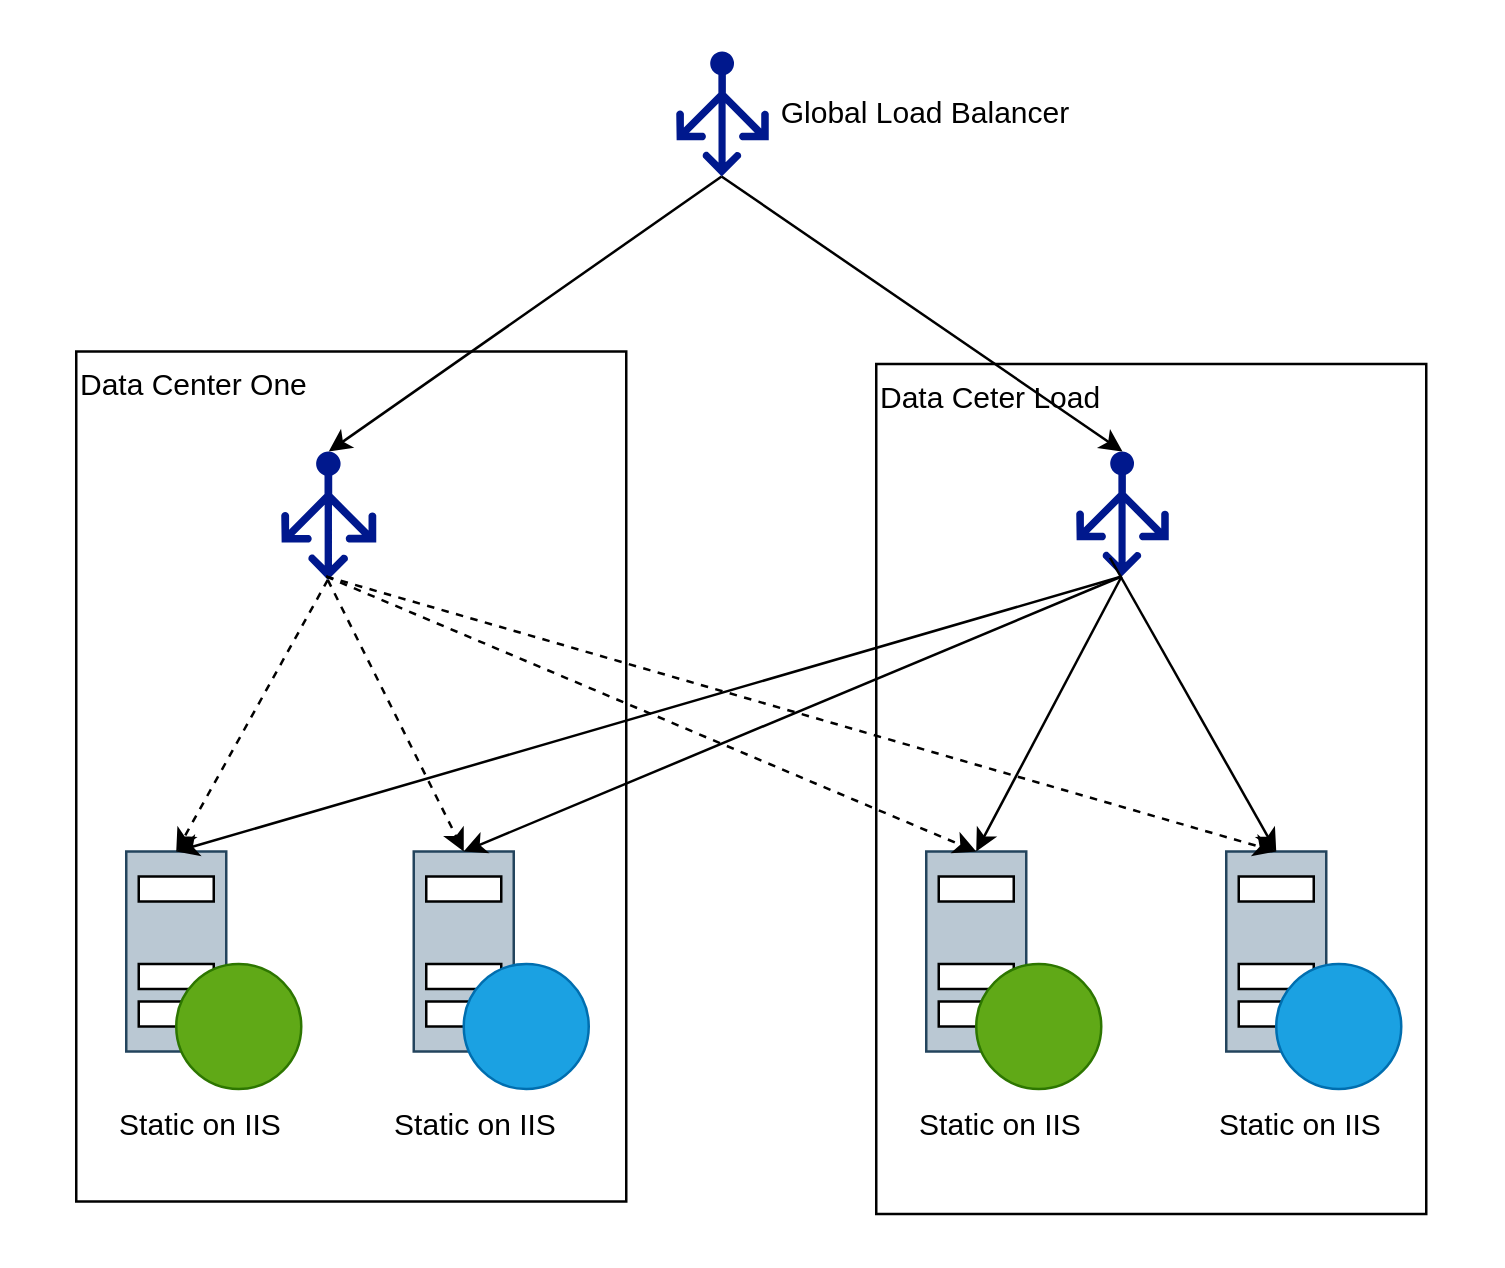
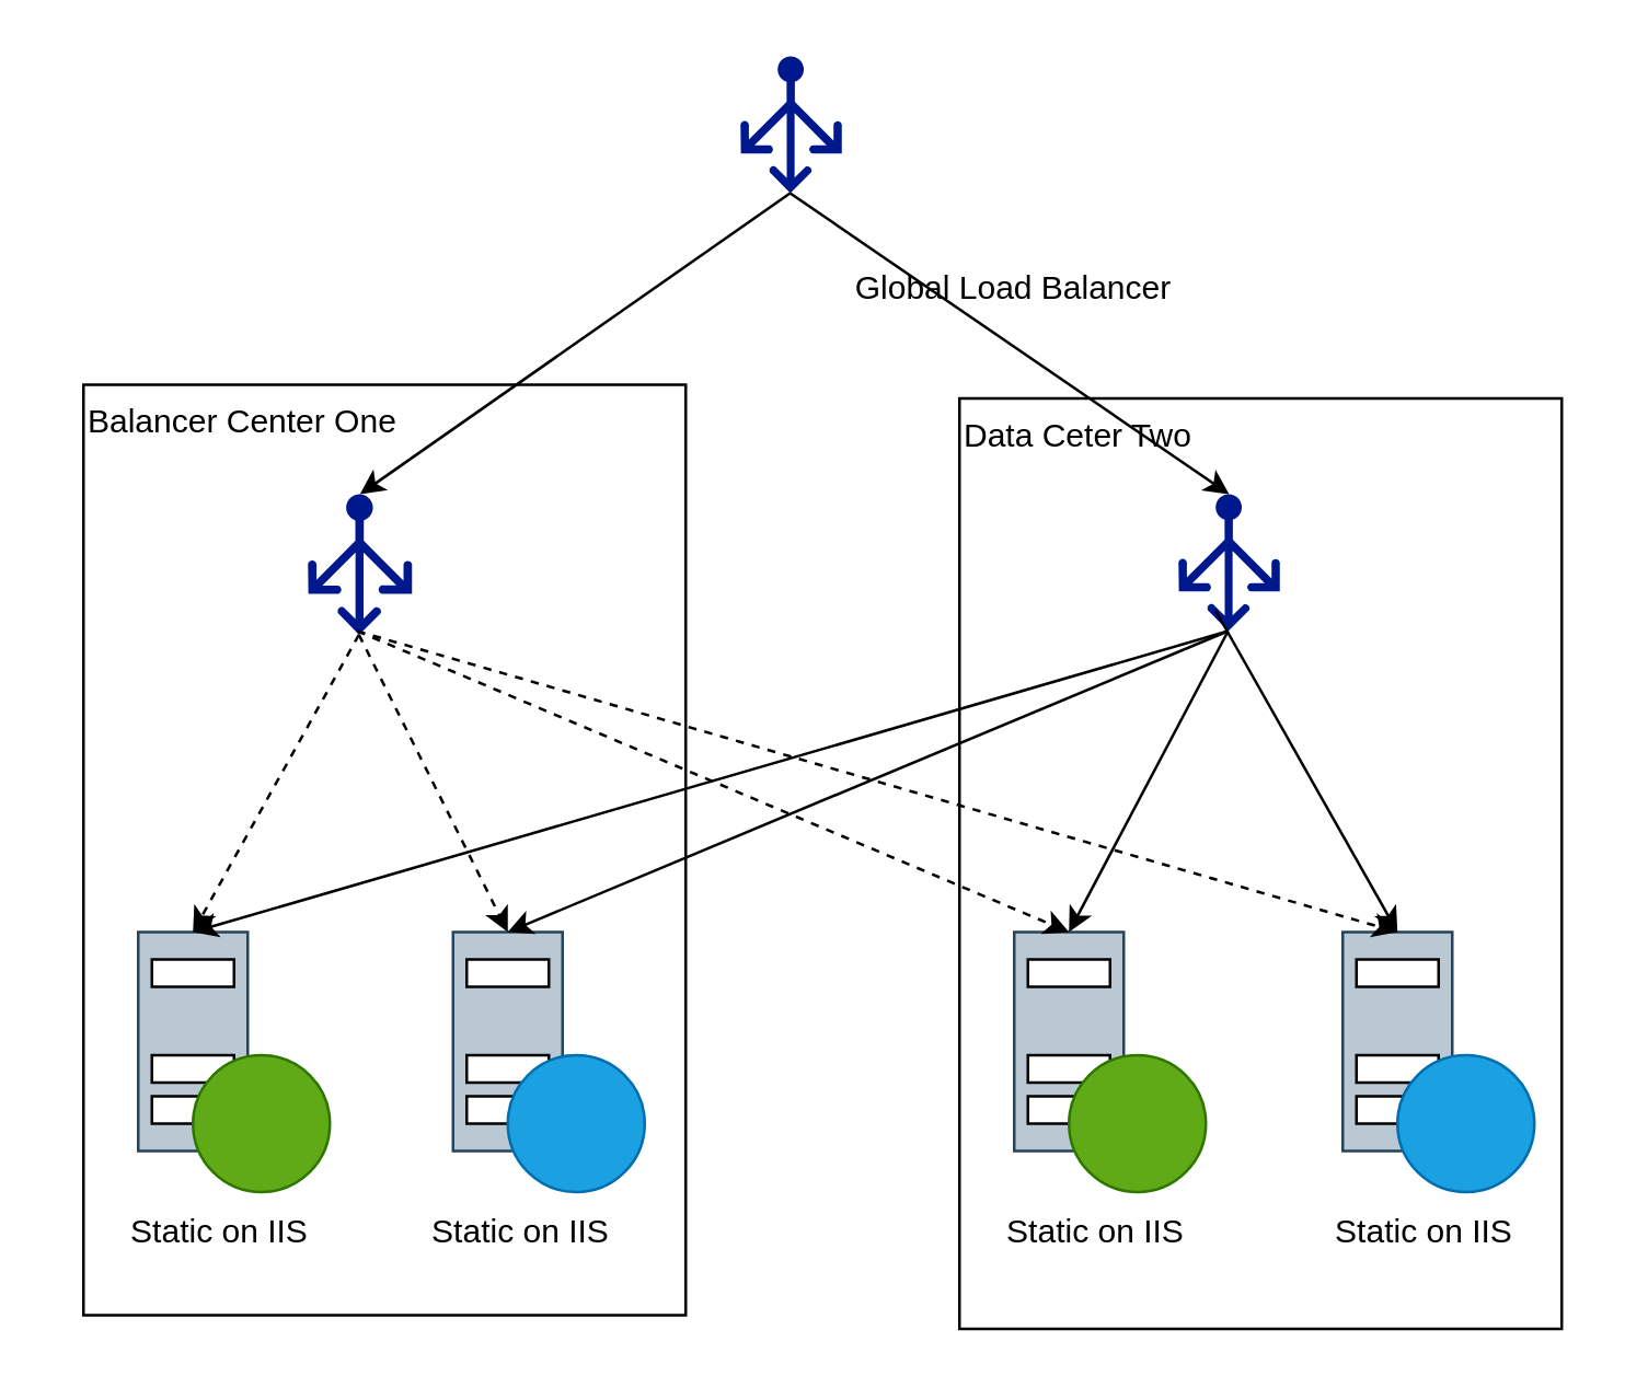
  <mxCell id="0" />
  <mxCell id="1" parent="0" />
- <mxCell id="2" value="Data Ceter Load" style="rounded=0;whiteSpace=wrap;html=1;verticalAlign=top;align=left;" vertex="1" parent="1"><mxGeometry x="350" y="145" width="220" height="340" as="geometry" /></mxCell>
- <mxCell id="3" value="Data Center One" style="rounded=0;whiteSpace=wrap;html=1;align=left;verticalAlign=top;" vertex="1" parent="1"><mxGeometry x="30" y="140" width="220" height="340" as="geometry" /></mxCell>
+ <mxCell id="2" value="Data Ceter Two" style="rounded=0;whiteSpace=wrap;html=1;verticalAlign=top;align=left;" vertex="1" parent="1"><mxGeometry x="350" y="145" width="220" height="340" as="geometry" /></mxCell>
+ <mxCell id="3" value="Balancer Center One" style="rounded=0;whiteSpace=wrap;html=1;align=left;verticalAlign=top;" vertex="1" parent="1"><mxGeometry x="30" y="140" width="220" height="340" as="geometry" /></mxCell>
  <mxCell id="4" value="" style="aspect=fixed;pointerEvents=1;shadow=0;dashed=0;html=1;strokeColor=none;labelPosition=center;verticalLabelPosition=bottom;verticalAlign=top;align=center;fillColor=#00188D;shape=mxgraph.azure.load_balancer_generic" vertex="1" parent="1"><mxGeometry x="270" y="20" width="37" height="50" as="geometry" /></mxCell>
- <mxCell id="5" value="Global Load Balancer" style="text;html=1;strokeColor=none;fillColor=none;align=center;verticalAlign=middle;whiteSpace=wrap;rounded=0;" vertex="1" parent="1"><mxGeometry x="310" y="35" width="120" height="20" as="geometry" /></mxCell>
+ <mxCell id="5" value="Global Load Balancer" style="text;html=1;strokeColor=none;fillColor=none;align=center;verticalAlign=middle;whiteSpace=wrap;rounded=0;" vertex="1" parent="1"><mxGeometry x="310" y="95" width="120" height="20" as="geometry" /></mxCell>
  <mxCell id="6" value="" style="aspect=fixed;pointerEvents=1;shadow=0;dashed=0;html=1;strokeColor=none;labelPosition=center;verticalLabelPosition=bottom;verticalAlign=top;align=center;fillColor=#00188D;shape=mxgraph.azure.load_balancer_generic" vertex="1" parent="1"><mxGeometry x="112" y="180" width="38" height="51.35" as="geometry" /></mxCell>
  <mxCell id="7" value="" style="aspect=fixed;pointerEvents=1;shadow=0;dashed=0;html=1;strokeColor=none;labelPosition=center;verticalLabelPosition=bottom;verticalAlign=top;align=center;fillColor=#00188D;shape=mxgraph.azure.load_balancer_generic" vertex="1" parent="1"><mxGeometry x="430" y="180" width="37" height="50" as="geometry" /></mxCell>
  <mxCell id="8" value="" style="endArrow=classic;html=1;exitX=0.49;exitY=1;exitDx=0;exitDy=0;exitPerimeter=0;entryX=0.5;entryY=0;entryDx=0;entryDy=0;entryPerimeter=0;strokeWidth=1;" edge="1" parent="1" source="4" target="6"><mxGeometry width="50" height="50" relative="1" as="geometry"><mxPoint x="288" y="110" as="sourcePoint" /><mxPoint x="131" y="160" as="targetPoint" /></mxGeometry></mxCell>
  <mxCell id="9" value="" style="endArrow=classic;html=1;exitX=0.49;exitY=1;exitDx=0;exitDy=0;exitPerimeter=0;entryX=0.5;entryY=0;entryDx=0;entryDy=0;entryPerimeter=0;strokeWidth=1;" edge="1" parent="1" source="4" target="7"><mxGeometry width="50" height="50" relative="1" as="geometry"><mxPoint x="298.13" y="80" as="sourcePoint" /><mxPoint x="141" y="190" as="targetPoint" /></mxGeometry></mxCell>
  <mxCell id="10" value="Static on IIS" style="text;html=1;strokeColor=none;fillColor=none;align=center;verticalAlign=middle;whiteSpace=wrap;rounded=0;" vertex="1" parent="1"><mxGeometry x="20" y="440" width="120" height="20" as="geometry" /></mxCell>
  <mxCell id="11" value="" style="group" vertex="1" connectable="0" parent="1"><mxGeometry x="165" y="340" width="70" height="95" as="geometry" /></mxCell>
  <mxCell id="12" value="" style="rounded=0;whiteSpace=wrap;html=1;fillColor=#bac8d3;strokeColor=#23445d;" vertex="1" parent="11"><mxGeometry width="40" height="80" as="geometry" /></mxCell>
  <mxCell id="13" value="" style="rounded=0;whiteSpace=wrap;html=1;" vertex="1" parent="11"><mxGeometry x="5" y="60" width="30" height="10" as="geometry" /></mxCell>
  <mxCell id="14" value="" style="rounded=0;whiteSpace=wrap;html=1;" vertex="1" parent="11"><mxGeometry x="5" y="45" width="30" height="10" as="geometry" /></mxCell>
  <mxCell id="15" value="" style="rounded=0;whiteSpace=wrap;html=1;" vertex="1" parent="11"><mxGeometry x="5" y="10" width="30" height="10" as="geometry" /></mxCell>
  <mxCell id="16" value="" style="ellipse;whiteSpace=wrap;html=1;aspect=fixed;fillColor=#1ba1e2;strokeColor=#006EAF;fontColor=#ffffff;" vertex="1" parent="11"><mxGeometry x="20" y="45" width="50" height="50" as="geometry" /></mxCell>
  <mxCell id="17" value="" style="group" vertex="1" connectable="0" parent="1"><mxGeometry x="50" y="340" width="70" height="95" as="geometry" /></mxCell>
  <mxCell id="18" value="" style="rounded=0;whiteSpace=wrap;html=1;fillColor=#bac8d3;strokeColor=#23445d;" vertex="1" parent="17"><mxGeometry width="40" height="80" as="geometry" /></mxCell>
  <mxCell id="19" value="" style="rounded=0;whiteSpace=wrap;html=1;" vertex="1" parent="17"><mxGeometry x="5" y="60" width="30" height="10" as="geometry" /></mxCell>
  <mxCell id="20" value="" style="rounded=0;whiteSpace=wrap;html=1;" vertex="1" parent="17"><mxGeometry x="5" y="45" width="30" height="10" as="geometry" /></mxCell>
  <mxCell id="21" value="" style="rounded=0;whiteSpace=wrap;html=1;" vertex="1" parent="17"><mxGeometry x="5" y="10" width="30" height="10" as="geometry" /></mxCell>
  <mxCell id="22" value="" style="ellipse;whiteSpace=wrap;html=1;aspect=fixed;fillColor=#60a917;strokeColor=#2D7600;fontColor=#ffffff;" vertex="1" parent="17"><mxGeometry x="20" y="45" width="50" height="50" as="geometry" /></mxCell>
  <mxCell id="23" value="Static on IIS" style="text;html=1;strokeColor=none;fillColor=none;align=center;verticalAlign=middle;whiteSpace=wrap;rounded=0;" vertex="1" parent="1"><mxGeometry x="130" y="440" width="120" height="20" as="geometry" /></mxCell>
  <mxCell id="24" value="Static on IIS" style="text;html=1;strokeColor=none;fillColor=none;align=center;verticalAlign=middle;whiteSpace=wrap;rounded=0;" vertex="1" parent="1"><mxGeometry x="340" y="440" width="120" height="20" as="geometry" /></mxCell>
  <mxCell id="25" value="" style="group" vertex="1" connectable="0" parent="1"><mxGeometry x="490" y="340" width="70" height="95" as="geometry" /></mxCell>
  <mxCell id="26" value="" style="rounded=0;whiteSpace=wrap;html=1;fillColor=#bac8d3;strokeColor=#23445d;" vertex="1" parent="25"><mxGeometry width="40" height="80" as="geometry" /></mxCell>
  <mxCell id="27" value="" style="rounded=0;whiteSpace=wrap;html=1;" vertex="1" parent="25"><mxGeometry x="5" y="60" width="30" height="10" as="geometry" /></mxCell>
  <mxCell id="28" value="" style="rounded=0;whiteSpace=wrap;html=1;" vertex="1" parent="25"><mxGeometry x="5" y="45" width="30" height="10" as="geometry" /></mxCell>
  <mxCell id="29" value="" style="rounded=0;whiteSpace=wrap;html=1;" vertex="1" parent="25"><mxGeometry x="5" y="10" width="30" height="10" as="geometry" /></mxCell>
  <mxCell id="30" value="" style="ellipse;whiteSpace=wrap;html=1;aspect=fixed;fillColor=#1ba1e2;strokeColor=#006EAF;fontColor=#ffffff;" vertex="1" parent="25"><mxGeometry x="20" y="45" width="50" height="50" as="geometry" /></mxCell>
  <mxCell id="31" value="" style="group" vertex="1" connectable="0" parent="1"><mxGeometry x="370" y="340" width="70" height="95" as="geometry" /></mxCell>
  <mxCell id="32" value="" style="rounded=0;whiteSpace=wrap;html=1;fillColor=#bac8d3;strokeColor=#23445d;" vertex="1" parent="31"><mxGeometry width="40" height="80" as="geometry" /></mxCell>
  <mxCell id="33" value="" style="rounded=0;whiteSpace=wrap;html=1;" vertex="1" parent="31"><mxGeometry x="5" y="60" width="30" height="10" as="geometry" /></mxCell>
  <mxCell id="34" value="" style="rounded=0;whiteSpace=wrap;html=1;" vertex="1" parent="31"><mxGeometry x="5" y="45" width="30" height="10" as="geometry" /></mxCell>
  <mxCell id="35" value="" style="rounded=0;whiteSpace=wrap;html=1;" vertex="1" parent="31"><mxGeometry x="5" y="10" width="30" height="10" as="geometry" /></mxCell>
  <mxCell id="36" value="" style="ellipse;whiteSpace=wrap;html=1;aspect=fixed;fillColor=#60a917;strokeColor=#2D7600;fontColor=#ffffff;" vertex="1" parent="31"><mxGeometry x="20" y="45" width="50" height="50" as="geometry" /></mxCell>
  <mxCell id="37" value="Static on IIS" style="text;html=1;strokeColor=none;fillColor=none;align=center;verticalAlign=middle;whiteSpace=wrap;rounded=0;" vertex="1" parent="1"><mxGeometry x="460" y="440" width="120" height="20" as="geometry" /></mxCell>
  <mxCell id="38" value="" style="endArrow=classic;html=1;dashed=1;strokeWidth=1;exitX=0.49;exitY=1;exitDx=0;exitDy=0;exitPerimeter=0;entryX=0.5;entryY=0;entryDx=0;entryDy=0;" edge="1" parent="1" source="6" target="18"><mxGeometry width="50" height="50" relative="1" as="geometry"><mxPoint x="200" y="280" as="sourcePoint" /><mxPoint x="250" y="230" as="targetPoint" /></mxGeometry></mxCell>
  <mxCell id="39" value="" style="endArrow=classic;html=1;dashed=1;strokeWidth=1;exitX=0.49;exitY=1;exitDx=0;exitDy=0;exitPerimeter=0;entryX=0.5;entryY=0;entryDx=0;entryDy=0;" edge="1" parent="1" source="6" target="12"><mxGeometry width="50" height="50" relative="1" as="geometry"><mxPoint x="140.62" y="241.35" as="sourcePoint" /><mxPoint x="80" y="350" as="targetPoint" /></mxGeometry></mxCell>
  <mxCell id="40" value="" style="endArrow=classic;html=1;dashed=1;strokeWidth=1;entryX=0.5;entryY=0;entryDx=0;entryDy=0;" edge="1" parent="1" target="32"><mxGeometry width="50" height="50" relative="1" as="geometry"><mxPoint x="130" y="230" as="sourcePoint" /><mxPoint x="195" y="350" as="targetPoint" /></mxGeometry></mxCell>
  <mxCell id="41" value="" style="endArrow=classic;html=1;dashed=1;strokeWidth=1;entryX=0.5;entryY=0;entryDx=0;entryDy=0;" edge="1" parent="1" target="26"><mxGeometry width="50" height="50" relative="1" as="geometry"><mxPoint x="130" y="230" as="sourcePoint" /><mxPoint x="400" y="350" as="targetPoint" /></mxGeometry></mxCell>
  <mxCell id="42" value="" style="endArrow=classic;html=1;strokeWidth=1;exitX=0.49;exitY=1;exitDx=0;exitDy=0;exitPerimeter=0;entryX=0.5;entryY=0;entryDx=0;entryDy=0;" edge="1" parent="1" source="7" target="18"><mxGeometry width="50" height="50" relative="1" as="geometry"><mxPoint x="140.62" y="241.35" as="sourcePoint" /><mxPoint x="80" y="350" as="targetPoint" /></mxGeometry></mxCell>
  <mxCell id="43" value="" style="endArrow=classic;html=1;strokeWidth=1;exitX=0.49;exitY=1;exitDx=0;exitDy=0;exitPerimeter=0;entryX=0.5;entryY=0;entryDx=0;entryDy=0;" edge="1" parent="1" source="7" target="12"><mxGeometry width="50" height="50" relative="1" as="geometry"><mxPoint x="458.13" y="240" as="sourcePoint" /><mxPoint x="80" y="350" as="targetPoint" /></mxGeometry></mxCell>
  <mxCell id="44" value="" style="endArrow=classic;html=1;strokeWidth=1;exitX=0.49;exitY=1;exitDx=0;exitDy=0;exitPerimeter=0;entryX=0.5;entryY=0;entryDx=0;entryDy=0;" edge="1" parent="1" source="7" target="32"><mxGeometry width="50" height="50" relative="1" as="geometry"><mxPoint x="468.13" y="250" as="sourcePoint" /><mxPoint x="90" y="360" as="targetPoint" /></mxGeometry></mxCell>
  <mxCell id="45" value="" style="endArrow=classic;html=1;strokeWidth=1;exitX=0.365;exitY=0.85;exitDx=0;exitDy=0;exitPerimeter=0;entryX=0.5;entryY=0;entryDx=0;entryDy=0;" edge="1" parent="1" source="7" target="26"><mxGeometry width="50" height="50" relative="1" as="geometry"><mxPoint x="458.13" y="240" as="sourcePoint" /><mxPoint x="400" y="350" as="targetPoint" /></mxGeometry></mxCell>
